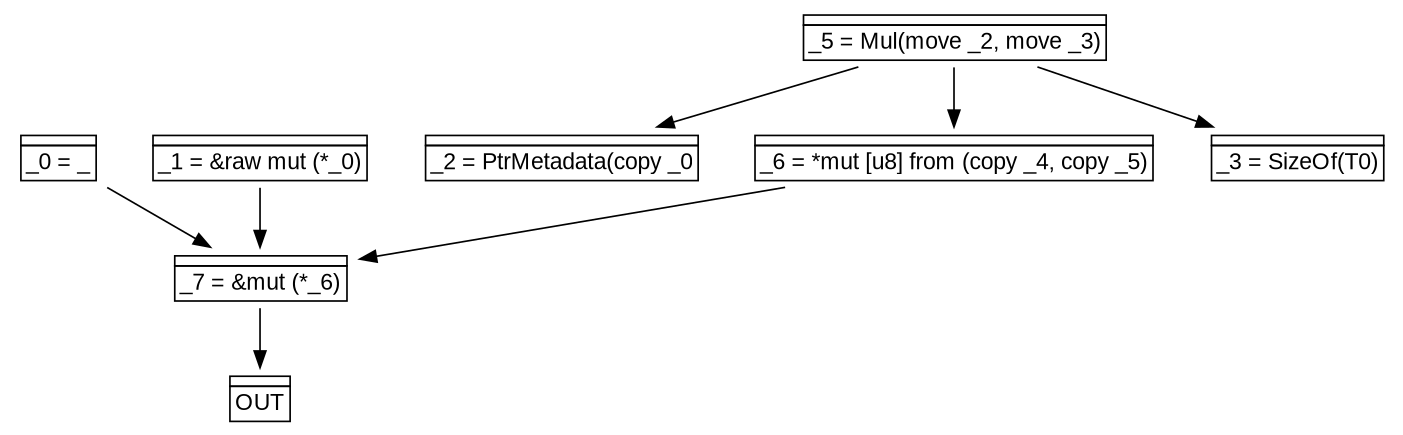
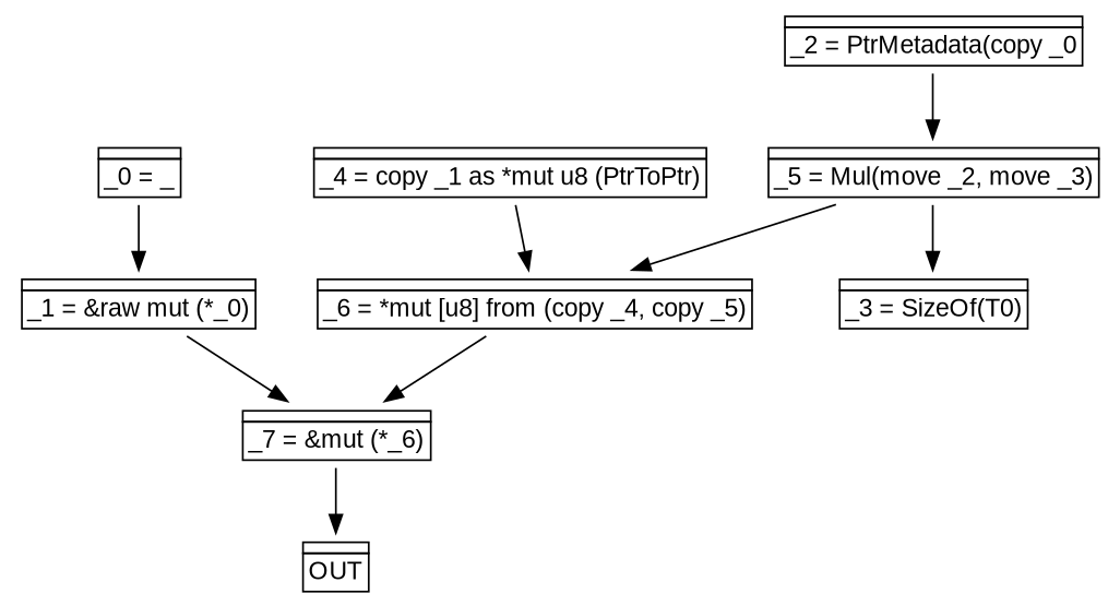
  digraph {
    fontname="Liberation Sans"
    node [fontname="Liberation Sans" shape=none]
    edge [fontname="Liberation Sans"]
    n1 [label=<<table border="0" cellborder="1" cellspacing="0"><tr><td  align="center" colspan="1"></td></tr><tr><td align="left">_0 = _</td></tr></table>>]
    n2 [label=<<table border="0" cellborder="1" cellspacing="0"><tr><td  align="center" colspan="1"></td></tr><tr><td align="left">_1 = &amp;raw mut (*_0)</td></tr></table>>]
    n3 [label=<<table border="0" cellborder="1" cellspacing="0"><tr><td  align="center" colspan="1"></td></tr><tr><td align="left">OUT</td></tr></table>>]
    n4 [label=<<table border="0" cellborder="1" cellspacing="0"><tr><td  align="center" colspan="1"></td></tr><tr><td align="left">_7 = &amp;mut (*_6)</td></tr></table>>]
    n5 [label=<<table border="0" cellborder="1" cellspacing="0"><tr><td  align="center" colspan="1"></td></tr><tr><td align="left">_2 = PtrMetadata(copy _0</td></tr></table>>]
    n6 [label=<<table border="0" cellborder="1" cellspacing="0"><tr><td  align="center" colspan="1"></td></tr><tr><td align="left">_5 = Mul(move _2, move _3)</td></tr></table>>]
+   n7 [label=<<table border="0" cellborder="1" cellspacing="0"><tr><td  align="center" colspan="1"></td></tr><tr><td align="left">_4 = copy _1 as *mut u8 (PtrToPtr)</td></tr></table>>]
    n8 [label=<<table border="0" cellborder="1" cellspacing="0"><tr><td  align="center" colspan="1"></td></tr><tr><td align="left">_6 = *mut [u8] from (copy _4, copy _5)</td></tr></table>>]
    n9 [label=<<table border="0" cellborder="1" cellspacing="0"><tr><td  align="center" colspan="1"></td></tr><tr><td align="left">_3 = SizeOf(T0)</td></tr></table>>]
-   n1 -> n4
+   n1 -> n2
    n2 -> n4
    n4 -> n3
-   n6 -> n5
+   n5 -> n6
    n6 -> n8
    n6 -> n9
+   n7 -> n8
    n8 -> n4
  }
